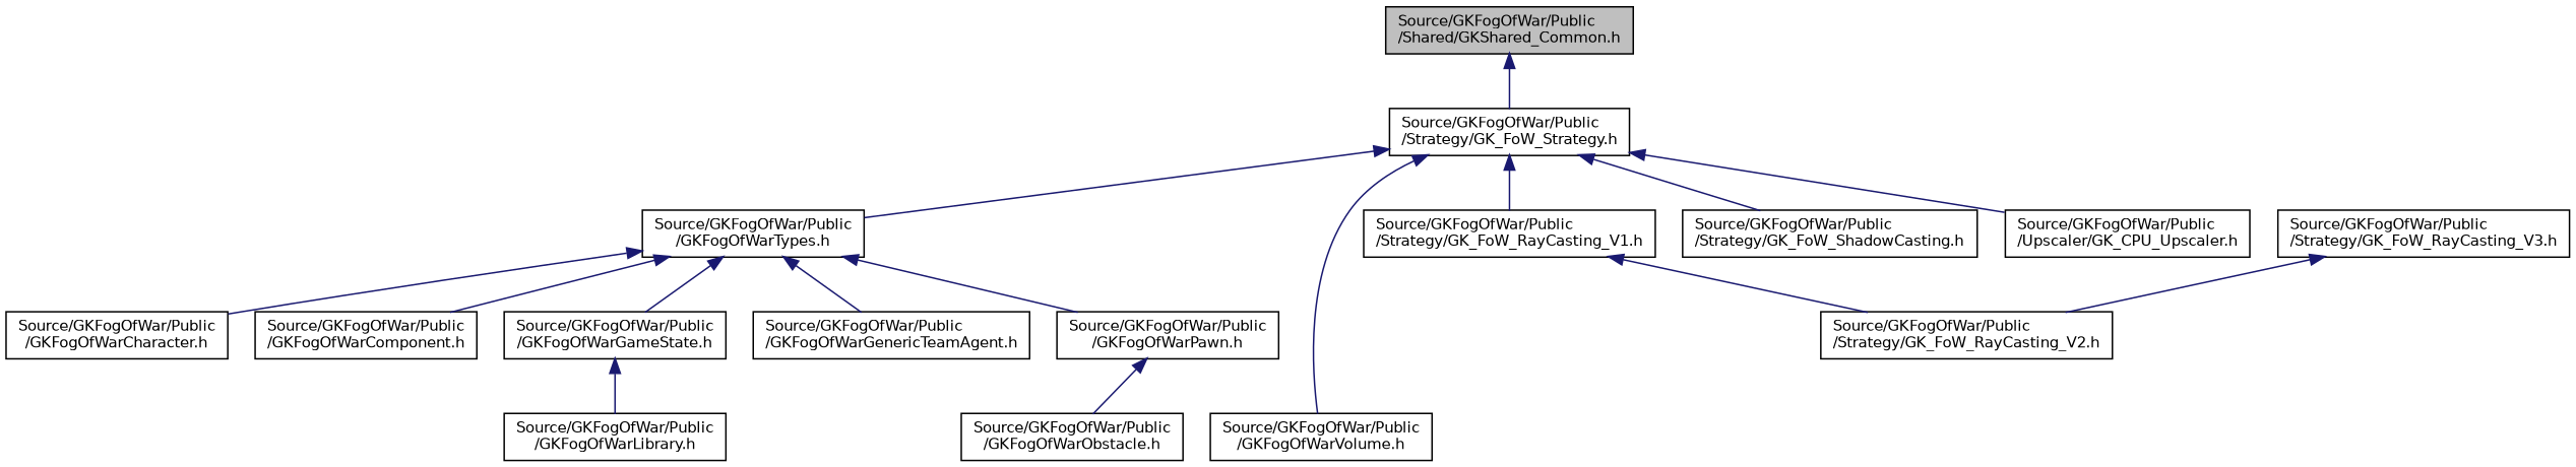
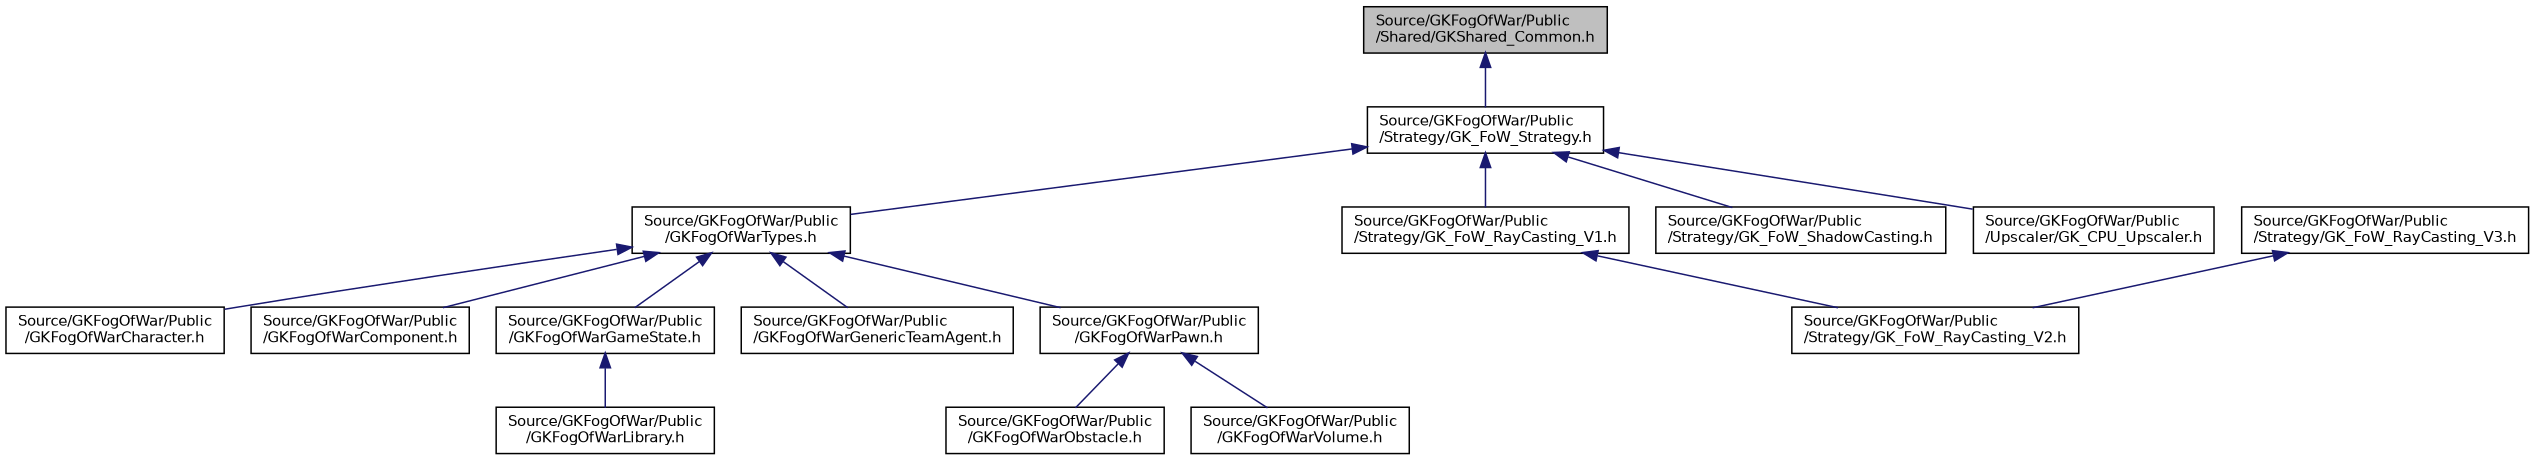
  digraph {
    node [color=black fillcolor=white fontname=Helvetica fontsize=10 shape=record style=filled]
    edge [color=midnightblue dir=back fontname=Helvetica fontsize=10 labelfontname=Helvetica labelfontsize=10 style=solid]
    n1 [fillcolor=grey75 fontcolor=black height=0.2 label="Source/GKFogOfWar/Public\l/Shared/GKShared_Common.h" width=0.4]
    n2 [height=0.2 label="Source/GKFogOfWar/Public\l/Strategy/GK_FoW_Strategy.h" width=0.4]
    n3 [height=0.2 label="Source/GKFogOfWar/Public\l/GKFogOfWarTypes.h" width=0.4]
    n4 [height=0.2 label="Source/GKFogOfWar/Public\l/GKFogOfWarVolume.h" width=0.4]
    n5 [height=0.2 label="Source/GKFogOfWar/Public\l/Strategy/GK_FoW_RayCasting_V1.h" width=0.4]
    n6 [height=0.2 label="Source/GKFogOfWar/Public\l/Strategy/GK_FoW_ShadowCasting.h" width=0.4]
    n7 [height=0.2 label="Source/GKFogOfWar/Public\l/Upscaler/GK_CPU_Upscaler.h" width=0.4]
    n8 [height=0.2 label="Source/GKFogOfWar/Public\l/GKFogOfWarCharacter.h" width=0.4]
    n9 [height=0.2 label="Source/GKFogOfWar/Public\l/GKFogOfWarComponent.h" width=0.4]
    n10 [height=0.2 label="Source/GKFogOfWar/Public\l/GKFogOfWarGameState.h" width=0.4]
    n11 [height=0.2 label="Source/GKFogOfWar/Public\l/GKFogOfWarGenericTeamAgent.h" width=0.4]
    n12 [height=0.2 label="Source/GKFogOfWar/Public\l/GKFogOfWarPawn.h" width=0.4]
    n13 [height=0.2 label="Source/GKFogOfWar/Public\l/Strategy/GK_FoW_RayCasting_V2.h" width=0.4]
    n14 [height=0.2 label="Source/GKFogOfWar/Public\l/GKFogOfWarLibrary.h" width=0.4]
    n15 [height=0.2 label="Source/GKFogOfWar/Public\l/GKFogOfWarObstacle.h" width=0.4]
    n16 [height=0.2 label="Source/GKFogOfWar/Public\l/Strategy/GK_FoW_RayCasting_V3.h" width=0.4]
    n1 -> n2
    n2 -> n3
-   n2 -> n4
+   n12 -> n4
    n2 -> n5
    n2 -> n6
    n2 -> n7
    n3 -> n8
    n3 -> n9
    n3 -> n10
    n3 -> n11
    n3 -> n12
    n5 -> n13
    n10 -> n14
    n12 -> n15
    n16 -> n13
  }
